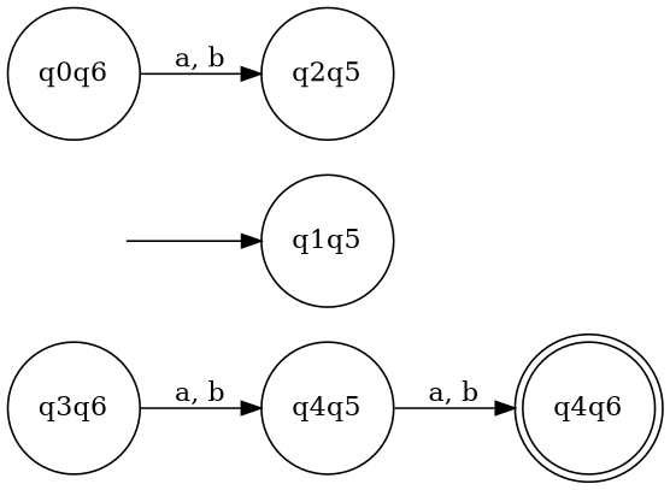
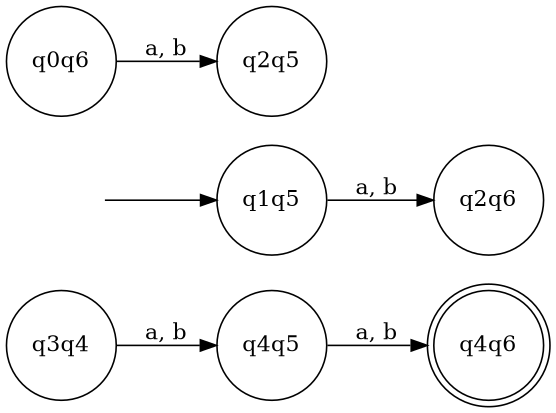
  digraph {
    rankdir=LR
    node [shape=circle]
    q4q6 [shape=doublecircle]
    q4q5
    "" [shape=none]
    q1q5
+   q2q6
    n6 [label=q0q6]
    q2q5
-   q3q6
+   q3q6 [label=q3q4]
    q4q5 -> q4q6 [label="a, b"]
    "" -> q1q5
+   q1q5 -> q2q6 [label="a, b"]
    n6 -> q2q5 [label="a, b"]
    q3q6 -> q4q5 [label="a, b"]
  }
